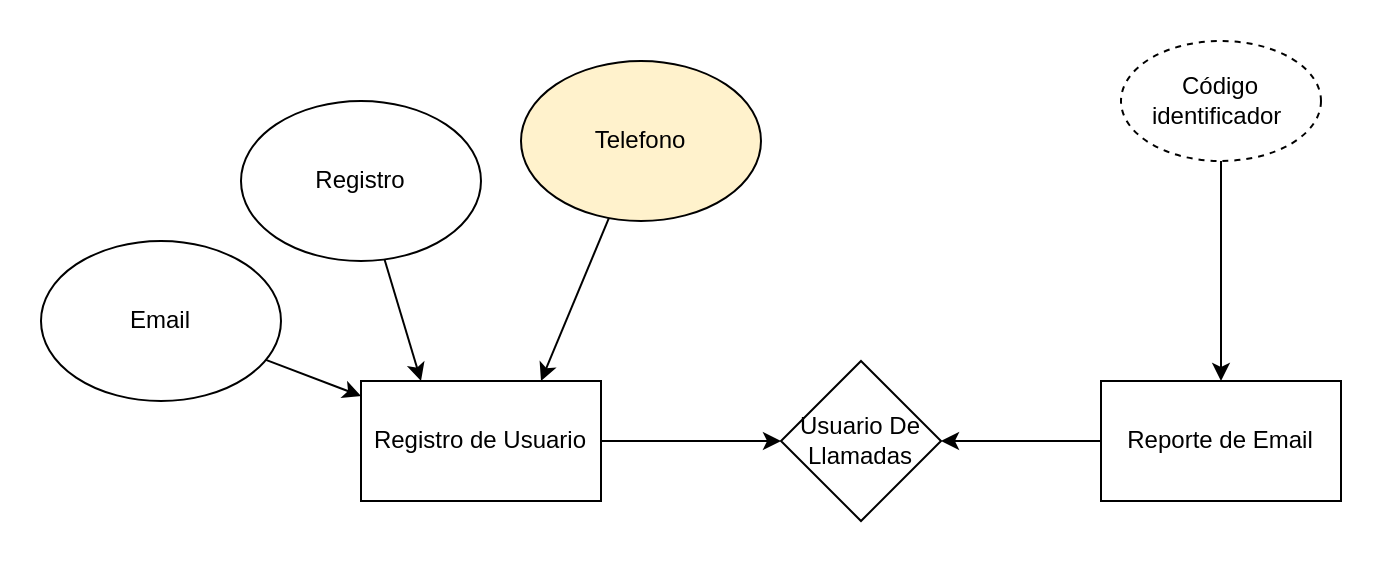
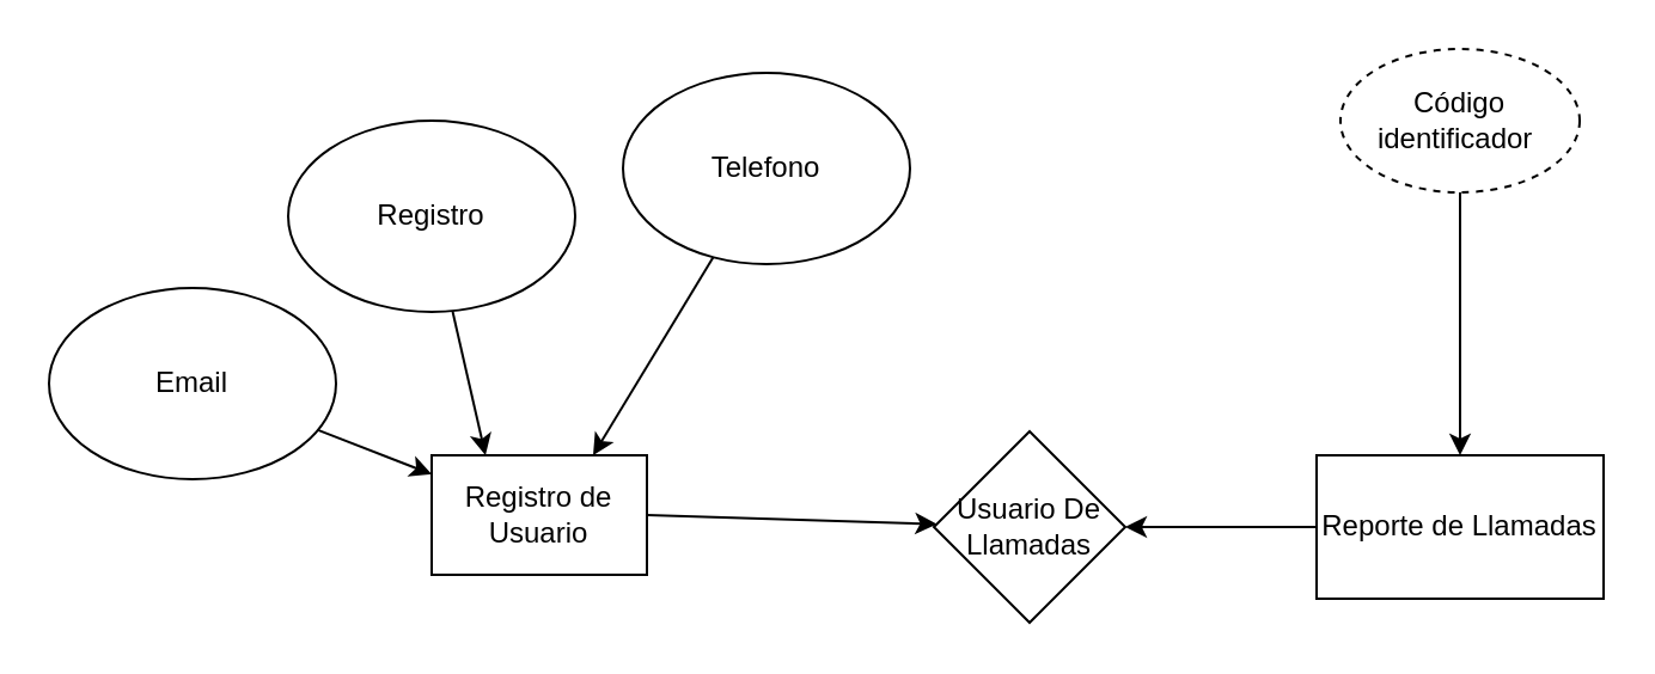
  <mxCell id="0" />
  <mxCell id="1" parent="0" />
- <mxCell id="2" value="Registro de Usuario" style="rounded=0;whiteSpace=wrap;html=1;" parent="1" vertex="1"><mxGeometry x="180" y="190" width="120" height="60" as="geometry" /></mxCell>
+ <mxCell id="2" value="Registro de Usuario" style="rounded=0;whiteSpace=wrap;html=1;" parent="1" vertex="1"><mxGeometry x="180" y="190" width="90" height="50" as="geometry" /></mxCell>
  <mxCell id="3" value="Email" style="ellipse;whiteSpace=wrap;html=1;" parent="1" vertex="1"><mxGeometry x="20" y="120" width="120" height="80" as="geometry" /></mxCell>
  <mxCell id="4" value="Registro" style="ellipse;whiteSpace=wrap;html=1;" parent="1" vertex="1"><mxGeometry x="120" y="50" width="120" height="80" as="geometry" /></mxCell>
- <mxCell id="5" value="Telefono" style="ellipse;whiteSpace=wrap;html=1;fillColor=#fff2cc;" parent="1" vertex="1"><mxGeometry x="260" y="30" width="120" height="80" as="geometry" /></mxCell>
+ <mxCell id="5" value="Telefono" style="ellipse;whiteSpace=wrap;html=1;" parent="1" vertex="1"><mxGeometry x="260" y="30" width="120" height="80" as="geometry" /></mxCell>
  <mxCell id="6" value="" style="endArrow=classic;html=1;rounded=0;" parent="1" source="3" target="2" edge="1"><mxGeometry width="50" height="50" relative="1" as="geometry"><mxPoint x="330" y="300" as="sourcePoint" /><mxPoint x="380" y="250" as="targetPoint" /></mxGeometry></mxCell>
  <mxCell id="7" value="" style="endArrow=classic;html=1;rounded=0;entryX=0.25;entryY=0;entryDx=0;entryDy=0;" parent="1" source="4" target="2" edge="1"><mxGeometry width="50" height="50" relative="1" as="geometry"><mxPoint x="142.462" y="189.411" as="sourcePoint" /><mxPoint x="190" y="207.5" as="targetPoint" /></mxGeometry></mxCell>
  <mxCell id="8" value="" style="endArrow=classic;html=1;rounded=0;entryX=0.75;entryY=0;entryDx=0;entryDy=0;" parent="1" source="5" target="2" edge="1"><mxGeometry width="50" height="50" relative="1" as="geometry"><mxPoint x="201.767" y="139.223" as="sourcePoint" /><mxPoint x="220" y="200" as="targetPoint" /></mxGeometry></mxCell>
  <mxCell id="9" value="Usuario De Llamadas" style="rhombus;whiteSpace=wrap;html=1;" parent="1" vertex="1"><mxGeometry x="390" y="180" width="80" height="80" as="geometry" /></mxCell>
  <mxCell id="10" value="" style="endArrow=classic;html=1;rounded=0;exitX=1;exitY=0.5;exitDx=0;exitDy=0;" parent="1" source="2" target="9" edge="1"><mxGeometry width="50" height="50" relative="1" as="geometry"><mxPoint x="313.941" y="118.541" as="sourcePoint" /><mxPoint x="280" y="200" as="targetPoint" /></mxGeometry></mxCell>
- <mxCell id="11" value="Reporte de Email" style="rounded=0;whiteSpace=wrap;html=1;" parent="1" vertex="1"><mxGeometry x="550" y="190" width="120" height="60" as="geometry" /></mxCell>
+ <mxCell id="11" value="Reporte de Llamadas" style="rounded=0;whiteSpace=wrap;html=1;" parent="1" vertex="1"><mxGeometry x="550" y="190" width="120" height="60" as="geometry" /></mxCell>
  <mxCell id="12" value="" style="endArrow=classic;html=1;rounded=0;" parent="1" target="9" edge="1"><mxGeometry width="50" height="50" relative="1" as="geometry"><mxPoint x="550" y="220" as="sourcePoint" /><mxPoint x="290" y="210" as="targetPoint" /></mxGeometry></mxCell>
  <mxCell id="13" value="Código identificador&amp;nbsp;" style="ellipse;whiteSpace=wrap;html=1;dashed=1;" parent="1" vertex="1"><mxGeometry x="560" y="20" width="100" height="60" as="geometry" /></mxCell>
  <mxCell id="14" value="" style="endArrow=classic;html=1;rounded=0;exitX=0.5;exitY=1;exitDx=0;exitDy=0;entryX=0.5;entryY=0;entryDx=0;entryDy=0;" parent="1" source="13" target="11" edge="1"><mxGeometry width="50" height="50" relative="1" as="geometry"><mxPoint x="560" y="230" as="sourcePoint" /><mxPoint x="480" y="230" as="targetPoint" /></mxGeometry></mxCell>
